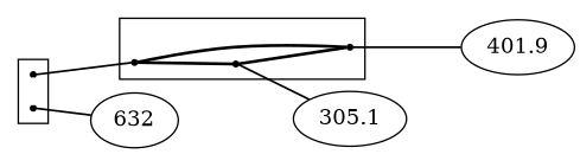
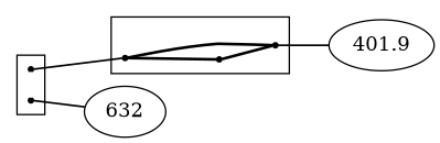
  strict digraph {
    compound=true
    newrank=true
    rankdir=LR
    node [shape=point]
    edge [arrowhead=none penwidth=2.0]
    "PT_(2724-3051-4019)" [height=0.05 width=0.05]
    PT_632 [height=0.05 width=0.05]
    PT_2724 [height=0.05 width=0.05]
    PT_3051 [height=0.05 width=0.05]
    PT_4019 [height=0.05 width=0.05]
    632 [height=0.5 width=0.79437 shape=""]
-   305.1 [height=0.5 width=1.0291 shape=""]
    401.9 [height=0.5 width=1.0291 shape=""]
    subgraph sub_1 {
      cluster=true
      rank=same
      "PT_(2724-3051-4019)"
      PT_632
    }
    subgraph sub_2 {
      cluster=true
      PT_2724
      PT_3051
      PT_4019
    }
    "PT_(2724-3051-4019)" -> PT_632 [color=white]
    "PT_(2724-3051-4019)" -> PT_2724 [penwidth=1.3]
    PT_632 -> 632 [penwidth=1.3]
    PT_2724 -> PT_3051 [color=black]
    PT_2724 -> PT_4019 [color=black]
    PT_3051 -> PT_4019 [color=black]
-   PT_3051 -> 305.1 [penwidth=1.3]
    PT_4019 -> 401.9 [penwidth=1.3]
  }
